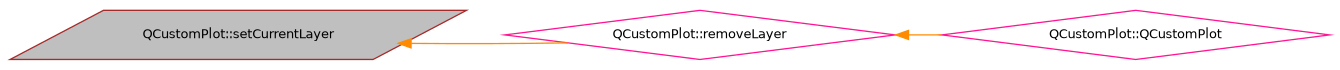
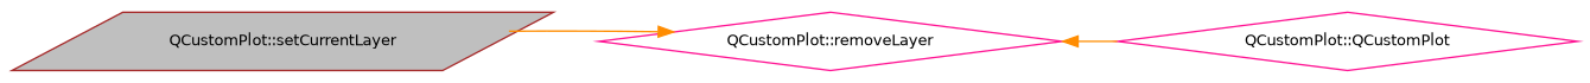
  digraph {
    rankdir=LR
    node [color=deeppink fillcolor=white fontname=Helvetica fontsize=10 shape=diamond style=filled]
    edge [color=darkorange dir=back fontname=Helvetica fontsize=10 labelfontname=Helvetica labelfontsize=10 style=solid]
    n1 [color=brown fillcolor=grey75 fontcolor=black height=0.2 label="QCustomPlot::setCurrentLayer" shape=parallelogram width=0.4]
    n2 [height=0.2 label="QCustomPlot::removeLayer" width=0.4]
    n3 [height=0.2 label="QCustomPlot::QCustomPlot" width=0.4]
-   n1 -> n2
+   n2 -> n1
    n2 -> n3
  }
